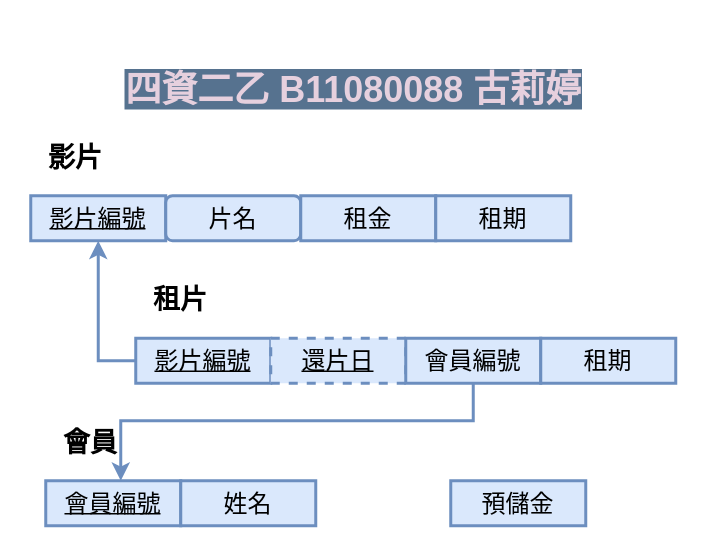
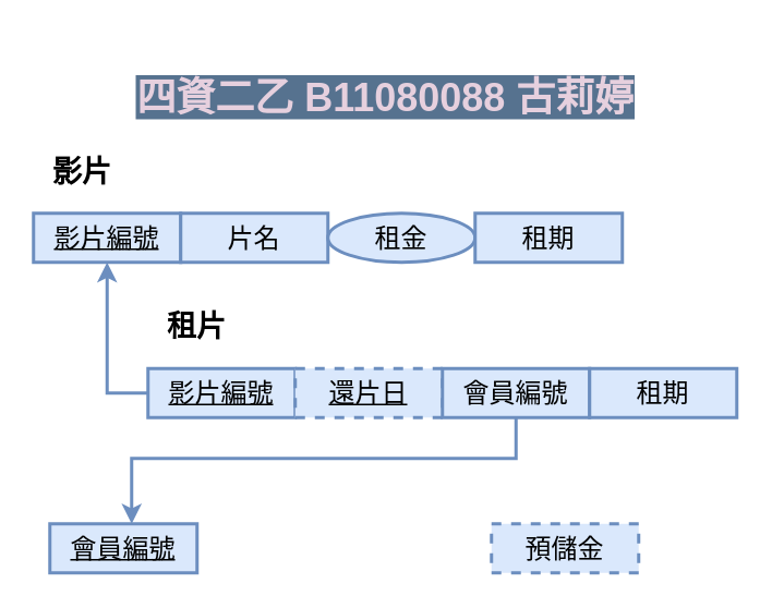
  <mxCell id="0" />
  <mxCell id="1" parent="0" />
  <mxCell id="2" value="" style="group" vertex="1" connectable="0" parent="1"><mxGeometry x="20" y="20" width="430" height="330" as="geometry" /></mxCell>
  <mxCell id="3" value="" style="group" vertex="1" connectable="0" parent="2"><mxGeometry y="70" width="360" height="70" as="geometry" /></mxCell>
  <mxCell id="4" value="影片編號" style="rounded=0;whiteSpace=wrap;html=1;strokeWidth=2;fillColor=#dae8fc;strokeColor=#6c8ebf;fontSize=16;fontStyle=4" vertex="1" parent="3"><mxGeometry y="40" width="90" height="30" as="geometry" /></mxCell>
  <mxCell id="5" value="&lt;font style=&quot;font-size: 18px;&quot;&gt;影片&lt;/font&gt;" style="text;strokeColor=none;align=center;fillColor=none;html=1;verticalAlign=middle;whiteSpace=wrap;rounded=0;fontSize=18;fontStyle=1" vertex="1" parent="3"><mxGeometry width="60" height="30" as="geometry" /></mxCell>
- <mxCell id="6" value="片名" style="whiteSpace=wrap;html=1;strokeWidth=2;fillColor=#dae8fc;strokeColor=#6c8ebf;fontSize=16;fontStyle=0;rounded=1;" vertex="1" parent="3"><mxGeometry x="90" y="40" width="90" height="30" as="geometry" /></mxCell>
- <mxCell id="7" value="租金" style="rounded=0;whiteSpace=wrap;html=1;strokeWidth=2;fillColor=#dae8fc;strokeColor=#6c8ebf;fontSize=16;fontStyle=0" vertex="1" parent="3"><mxGeometry x="180" y="40" width="90" height="30" as="geometry" /></mxCell>
+ <mxCell id="6" value="片名" style="rounded=0;whiteSpace=wrap;html=1;strokeWidth=2;fillColor=#dae8fc;strokeColor=#6c8ebf;fontSize=16;fontStyle=0" vertex="1" parent="3"><mxGeometry x="90" y="40" width="90" height="30" as="geometry" /></mxCell>
+ <mxCell id="7" value="租金" style="ellipse;whiteSpace=wrap;html=1;strokeWidth=2;fillColor=#dae8fc;strokeColor=#6c8ebf;fontSize=16;fontStyle=0;" vertex="1" parent="3"><mxGeometry x="180" y="40" width="90" height="30" as="geometry" /></mxCell>
  <mxCell id="8" value="租期" style="rounded=0;whiteSpace=wrap;html=1;strokeWidth=2;fillColor=#dae8fc;strokeColor=#6c8ebf;fontSize=16;fontStyle=0" vertex="1" parent="3"><mxGeometry x="270" y="40" width="90" height="30" as="geometry" /></mxCell>
  <mxCell id="9" value="" style="group" vertex="1" connectable="0" parent="2"><mxGeometry x="10" y="260" width="360" height="70" as="geometry" /></mxCell>
  <mxCell id="10" value="會員編號" style="rounded=0;whiteSpace=wrap;html=1;strokeWidth=2;fillColor=#dae8fc;strokeColor=#6c8ebf;fontSize=16;fontStyle=4" vertex="1" parent="9"><mxGeometry y="40" width="90" height="30" as="geometry" /></mxCell>
- <mxCell id="11" value="&lt;font style=&quot;font-size: 18px;&quot;&gt;會員&lt;/font&gt;" style="text;strokeColor=none;align=center;fillColor=none;html=1;verticalAlign=middle;whiteSpace=wrap;rounded=0;fontSize=18;fontStyle=1" vertex="1" parent="9"><mxGeometry width="60" height="30" as="geometry" /></mxCell>
- <mxCell id="12" value="姓名" style="rounded=0;whiteSpace=wrap;html=1;strokeWidth=2;fillColor=#dae8fc;strokeColor=#6c8ebf;fontSize=16;fontStyle=0" vertex="1" parent="9"><mxGeometry x="90" y="40" width="90" height="30" as="geometry" /></mxCell>
- <mxCell id="13" value="預儲金" style="rounded=0;whiteSpace=wrap;html=1;strokeWidth=2;fillColor=#dae8fc;strokeColor=#6c8ebf;fontSize=16;fontStyle=0" vertex="1" parent="9"><mxGeometry x="270" y="40" width="90" height="30" as="geometry" /></mxCell>
+ <mxCell id="13" value="預儲金" style="rounded=0;whiteSpace=wrap;html=1;strokeWidth=2;fillColor=#dae8fc;strokeColor=#6c8ebf;fontSize=16;fontStyle=0;dashed=1;" vertex="1" parent="9"><mxGeometry x="270" y="40" width="90" height="30" as="geometry" /></mxCell>
  <mxCell id="14" value="" style="group" vertex="1" connectable="0" parent="2"><mxGeometry x="70" y="165" width="360" height="70" as="geometry" /></mxCell>
  <mxCell id="15" value="影片編號" style="rounded=0;whiteSpace=wrap;html=1;strokeWidth=2;fillColor=#dae8fc;strokeColor=#6c8ebf;fontSize=16;fontStyle=4" vertex="1" parent="14"><mxGeometry y="40" width="90" height="30" as="geometry" /></mxCell>
  <mxCell id="16" value="租片" style="text;strokeColor=none;align=center;fillColor=none;html=1;verticalAlign=middle;whiteSpace=wrap;rounded=0;fontSize=18;fontStyle=1" vertex="1" parent="14"><mxGeometry width="60" height="30" as="geometry" /></mxCell>
  <mxCell id="17" value="&lt;u&gt;還片日&lt;/u&gt;" style="rounded=0;whiteSpace=wrap;html=1;strokeWidth=2;fillColor=#dae8fc;strokeColor=#6c8ebf;fontSize=16;fontStyle=0;dashed=1;" vertex="1" parent="14"><mxGeometry x="90" y="40" width="90" height="30" as="geometry" /></mxCell>
  <mxCell id="18" value="會員編號" style="rounded=0;whiteSpace=wrap;html=1;strokeWidth=2;fillColor=#dae8fc;strokeColor=#6c8ebf;fontSize=16;fontStyle=0" vertex="1" parent="14"><mxGeometry x="180" y="40" width="90" height="30" as="geometry" /></mxCell>
  <mxCell id="19" value="租期" style="rounded=0;whiteSpace=wrap;html=1;strokeWidth=2;fillColor=#dae8fc;strokeColor=#6c8ebf;fontSize=16;fontStyle=0" vertex="1" parent="14"><mxGeometry x="270" y="40" width="90" height="30" as="geometry" /></mxCell>
  <mxCell id="20" style="edgeStyle=orthogonalEdgeStyle;rounded=0;orthogonalLoop=1;jettySize=auto;html=1;entryX=0.5;entryY=1;entryDx=0;entryDy=0;strokeWidth=2;fillColor=#dae8fc;strokeColor=#6c8ebf;" edge="1" parent="2" source="15" target="4"><mxGeometry relative="1" as="geometry"><Array as="points"><mxPoint x="45" y="220" /></Array></mxGeometry></mxCell>
  <mxCell id="21" style="edgeStyle=orthogonalEdgeStyle;rounded=0;orthogonalLoop=1;jettySize=auto;html=1;strokeWidth=2;fillColor=#dae8fc;strokeColor=#6c8ebf;" edge="1" parent="2" source="18" target="10"><mxGeometry relative="1" as="geometry"><Array as="points"><mxPoint x="295" y="260" /><mxPoint x="60" y="260" /></Array></mxGeometry></mxCell>
  <mxCell id="22" value="&lt;h1 style=&quot;text-align:right&quot;&gt;&lt;font color=&quot;#e6d0de&quot; style=&quot;background-color: rgb(86, 114, 143);&quot;&gt;四資二乙&lt;span style=&quot;&quot; lang=&quot;EN-US&quot;&gt; B11080088 &lt;/span&gt;&lt;span style=&quot;font-family: 新細明體, serif;&quot;&gt;古莉婷&lt;/span&gt;&lt;/font&gt;&lt;/h1&gt;&lt;p style=&quot;text-align:right&quot; align=&quot;right&quot; class=&quot;MsoNormal&quot;&gt;&lt;span lang=&quot;EN-US&quot;&gt;&lt;/span&gt;&lt;/p&gt;" style="text;html=1;align=center;verticalAlign=middle;resizable=0;points=[];autosize=1;strokeColor=none;fillColor=none;" vertex="1" parent="2"><mxGeometry x="50" width="330" height="80" as="geometry" /></mxCell>
